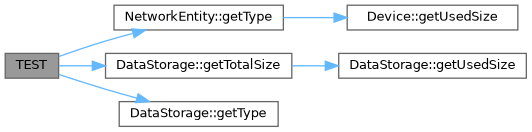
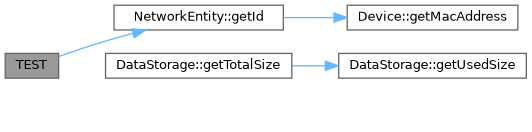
  digraph {
    rankdir=LR
    node [color=grey40 fillcolor=white fontname=Helvetica fontsize=10 shape=box style=filled]
    edge [color=steelblue1 fontname=Helvetica fontsize=10 labelfontname=Helvetica labelfontsize=10 style=solid]
    n1 [color=gray40 fillcolor=grey60 fontcolor=black height=0.2 label=TEST width=0.4]
-   n2 [height=0.2 label="NetworkEntity::getType" width=0.4]
+   n2 [height=0.2 label="NetworkEntity::getId" width=0.4]
    n3 [height=0.2 label="DataStorage::getTotalSize" width=0.4]
-   n4 [height=0.2 label="DataStorage::getType" width=0.4]
-   n5 [height=0.2 label="Device::getUsedSize" width=0.4]
+   n5 [height=0.2 label="Device::getMacAddress" width=0.4]
    n6 [height=0.2 label="DataStorage::getUsedSize" width=0.4]
    n1 -> n2
-   n1 -> n3
-   n1 -> n4
    n2 -> n5
    n3 -> n6
  }
